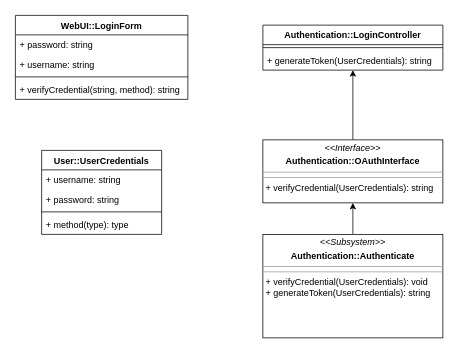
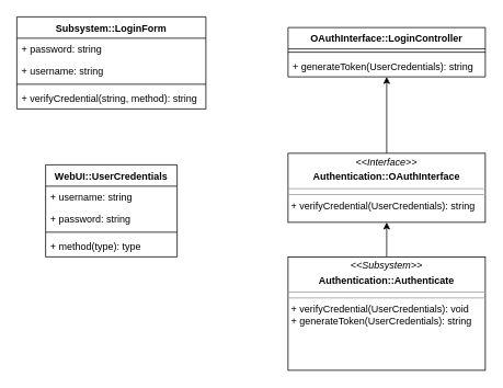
  <mxCell id="0" />
  <mxCell id="1" parent="0" />
- <mxCell id="2" value="WebUI::LoginForm" style="swimlane;fontStyle=1;align=center;verticalAlign=top;childLayout=stackLayout;horizontal=1;startSize=26;horizontalStack=0;resizeParent=1;resizeParentMax=0;resizeLast=0;collapsible=1;marginBottom=0;" vertex="1" parent="1"><mxGeometry x="20" y="20" width="230" height="112" as="geometry" /></mxCell>
+ <mxCell id="2" value="Subsystem::LoginForm" style="swimlane;fontStyle=1;align=center;verticalAlign=top;childLayout=stackLayout;horizontal=1;startSize=26;horizontalStack=0;resizeParent=1;resizeParentMax=0;resizeLast=0;collapsible=1;marginBottom=0;" vertex="1" parent="1"><mxGeometry x="20" y="20" width="230" height="112" as="geometry" /></mxCell>
  <mxCell id="3" value="+ password: string" style="text;strokeColor=none;fillColor=none;align=left;verticalAlign=top;spacingLeft=4;spacingRight=4;overflow=hidden;rotatable=0;points=[[0,0.5],[1,0.5]];portConstraint=eastwest;" vertex="1" parent="2"><mxGeometry y="26" width="230" height="26" as="geometry" /></mxCell>
  <mxCell id="4" value="+ username: string" style="text;strokeColor=none;fillColor=none;align=left;verticalAlign=top;spacingLeft=4;spacingRight=4;overflow=hidden;rotatable=0;points=[[0,0.5],[1,0.5]];portConstraint=eastwest;" vertex="1" parent="2"><mxGeometry y="52" width="230" height="26" as="geometry" /></mxCell>
  <mxCell id="5" value="" style="line;strokeWidth=1;fillColor=none;align=left;verticalAlign=middle;spacingTop=-1;spacingLeft=3;spacingRight=3;rotatable=0;labelPosition=right;points=[];portConstraint=eastwest;strokeColor=inherit;" vertex="1" parent="2"><mxGeometry y="78" width="230" height="8" as="geometry" /></mxCell>
  <mxCell id="6" value="+ verifyCredential(string, method): string" style="text;strokeColor=none;fillColor=none;align=left;verticalAlign=top;spacingLeft=4;spacingRight=4;overflow=hidden;rotatable=0;points=[[0,0.5],[1,0.5]];portConstraint=eastwest;" vertex="1" parent="2"><mxGeometry y="86" width="230" height="26" as="geometry" /></mxCell>
- <mxCell id="7" value="User::UserCredentials" style="swimlane;fontStyle=1;align=center;verticalAlign=top;childLayout=stackLayout;horizontal=1;startSize=26;horizontalStack=0;resizeParent=1;resizeParentMax=0;resizeLast=0;collapsible=1;marginBottom=0;" vertex="1" parent="1"><mxGeometry x="55" y="200" width="160" height="112" as="geometry" /></mxCell>
+ <mxCell id="7" value="WebUI::UserCredentials" style="swimlane;fontStyle=1;align=center;verticalAlign=top;childLayout=stackLayout;horizontal=1;startSize=26;horizontalStack=0;resizeParent=1;resizeParentMax=0;resizeLast=0;collapsible=1;marginBottom=0;" vertex="1" parent="1"><mxGeometry x="55" y="200" width="160" height="112" as="geometry" /></mxCell>
  <mxCell id="8" value="+ username: string" style="text;strokeColor=none;fillColor=none;align=left;verticalAlign=top;spacingLeft=4;spacingRight=4;overflow=hidden;rotatable=0;points=[[0,0.5],[1,0.5]];portConstraint=eastwest;" vertex="1" parent="7"><mxGeometry y="26" width="160" height="26" as="geometry" /></mxCell>
  <mxCell id="9" value="+ password: string" style="text;strokeColor=none;fillColor=none;align=left;verticalAlign=top;spacingLeft=4;spacingRight=4;overflow=hidden;rotatable=0;points=[[0,0.5],[1,0.5]];portConstraint=eastwest;" vertex="1" parent="7"><mxGeometry y="52" width="160" height="26" as="geometry" /></mxCell>
  <mxCell id="10" value="" style="line;strokeWidth=1;fillColor=none;align=left;verticalAlign=middle;spacingTop=-1;spacingLeft=3;spacingRight=3;rotatable=0;labelPosition=right;points=[];portConstraint=eastwest;strokeColor=inherit;" vertex="1" parent="7"><mxGeometry y="78" width="160" height="8" as="geometry" /></mxCell>
  <mxCell id="11" value="+ method(type): type" style="text;strokeColor=none;fillColor=none;align=left;verticalAlign=top;spacingLeft=4;spacingRight=4;overflow=hidden;rotatable=0;points=[[0,0.5],[1,0.5]];portConstraint=eastwest;" vertex="1" parent="7"><mxGeometry y="86" width="160" height="26" as="geometry" /></mxCell>
- <mxCell id="12" value="Authentication::LoginController" style="swimlane;fontStyle=1;align=center;verticalAlign=top;childLayout=stackLayout;horizontal=1;startSize=26;horizontalStack=0;resizeParent=1;resizeParentMax=0;resizeLast=0;collapsible=1;marginBottom=0;" vertex="1" parent="1"><mxGeometry x="350" y="33" width="240" height="60" as="geometry" /></mxCell>
+ <mxCell id="12" value="OAuthInterface::LoginController" style="swimlane;fontStyle=1;align=center;verticalAlign=top;childLayout=stackLayout;horizontal=1;startSize=26;horizontalStack=0;resizeParent=1;resizeParentMax=0;resizeLast=0;collapsible=1;marginBottom=0;" vertex="1" parent="1"><mxGeometry x="350" y="33" width="240" height="60" as="geometry" /></mxCell>
  <mxCell id="13" value="" style="line;strokeWidth=1;fillColor=none;align=left;verticalAlign=middle;spacingTop=-1;spacingLeft=3;spacingRight=3;rotatable=0;labelPosition=right;points=[];portConstraint=eastwest;strokeColor=inherit;" vertex="1" parent="12"><mxGeometry y="26" width="240" height="8" as="geometry" /></mxCell>
  <mxCell id="14" value="+ generateToken(UserCredentials): string" style="text;strokeColor=none;fillColor=none;align=left;verticalAlign=top;spacingLeft=4;spacingRight=4;overflow=hidden;rotatable=0;points=[[0,0.5],[1,0.5]];portConstraint=eastwest;" vertex="1" parent="12"><mxGeometry y="34" width="240" height="26" as="geometry" /></mxCell>
  <mxCell id="15" style="edgeStyle=orthogonalEdgeStyle;rounded=0;orthogonalLoop=1;jettySize=auto;html=1;exitX=0.5;exitY=0;exitDx=0;exitDy=0;" edge="1" parent="1" source="16" target="12"><mxGeometry relative="1" as="geometry" /></mxCell>
  <mxCell id="16" value="&lt;p style=&quot;margin:0px;margin-top:4px;text-align:center;&quot;&gt;&lt;i&gt;&amp;lt;&amp;lt;Interface&amp;gt;&amp;gt;&lt;/i&gt;&lt;b&gt;&lt;br&gt;&lt;/b&gt;&lt;/p&gt;&lt;p style=&quot;margin:0px;margin-top:4px;text-align:center;&quot;&gt;&lt;b&gt;Authentication::OAuthInterface&lt;/b&gt;&lt;br&gt;&lt;/p&gt;&lt;hr size=&quot;1&quot;&gt;&lt;hr size=&quot;1&quot;&gt;&lt;p style=&quot;margin:0px;margin-left:4px;&quot;&gt;+ verifyCredential(UserCredentials): string&lt;br&gt;&lt;/p&gt;" style="verticalAlign=top;align=left;overflow=fill;fontSize=12;fontFamily=Helvetica;html=1;" vertex="1" parent="1"><mxGeometry x="350" y="186" width="240" height="84" as="geometry" /></mxCell>
  <mxCell id="17" style="edgeStyle=orthogonalEdgeStyle;rounded=0;orthogonalLoop=1;jettySize=auto;html=1;exitX=0.5;exitY=0;exitDx=0;exitDy=0;" edge="1" parent="1" source="18" target="16"><mxGeometry relative="1" as="geometry" /></mxCell>
  <mxCell id="18" value="&lt;p style=&quot;margin:0px;margin-top:4px;text-align:center;&quot;&gt;&lt;i&gt;&amp;lt;&amp;lt;Subsystem&amp;gt;&amp;gt;&lt;/i&gt;&lt;/p&gt;&lt;p style=&quot;margin:0px;margin-top:4px;text-align:center;&quot;&gt;&lt;b&gt;Authentication::Authenticate&lt;/b&gt;&lt;br&gt;&lt;/p&gt;&lt;hr size=&quot;1&quot;&gt;&lt;hr size=&quot;1&quot;&gt;&lt;p style=&quot;margin:0px;margin-left:4px;&quot;&gt;+ verifyCredential(UserCredentials): void&lt;br&gt;&lt;/p&gt;&lt;p style=&quot;margin:0px;margin-left:4px;&quot;&gt;+ generateToken(UserCredentials): string&lt;br&gt;&lt;/p&gt;" style="verticalAlign=top;align=left;overflow=fill;fontSize=12;fontFamily=Helvetica;html=1;" vertex="1" parent="1"><mxGeometry x="350" y="312" width="240" height="138" as="geometry" /></mxCell>
